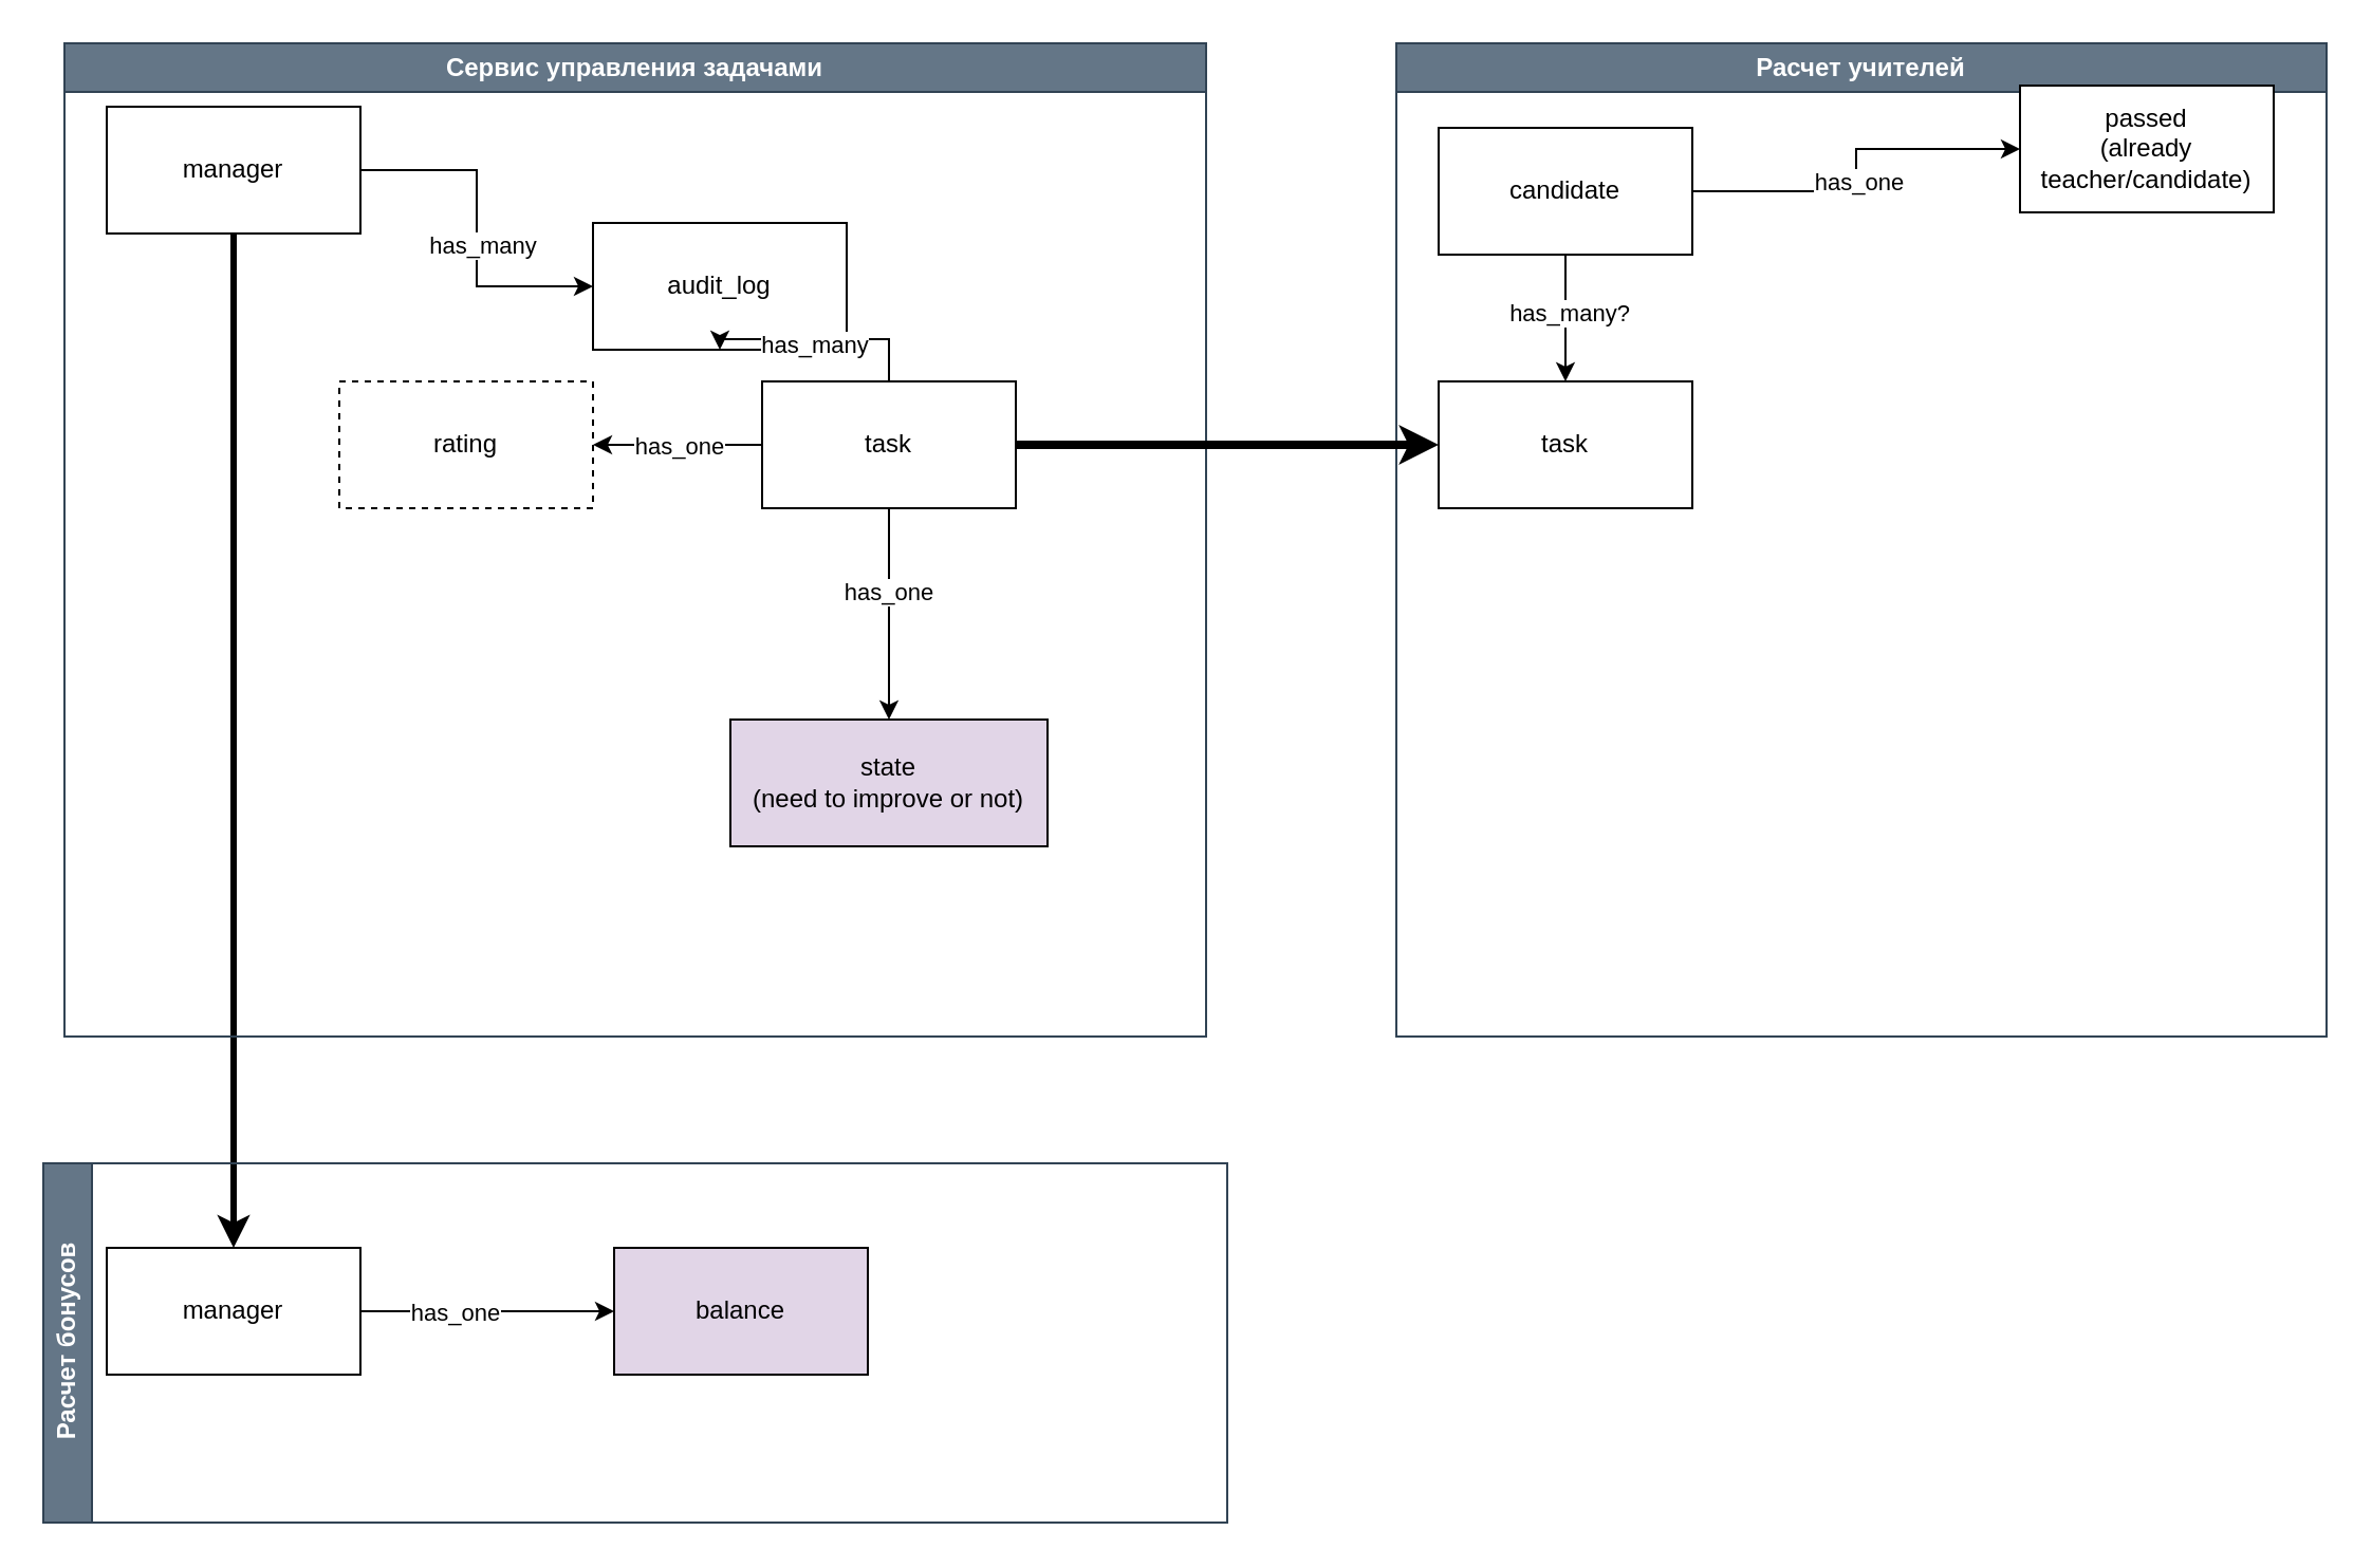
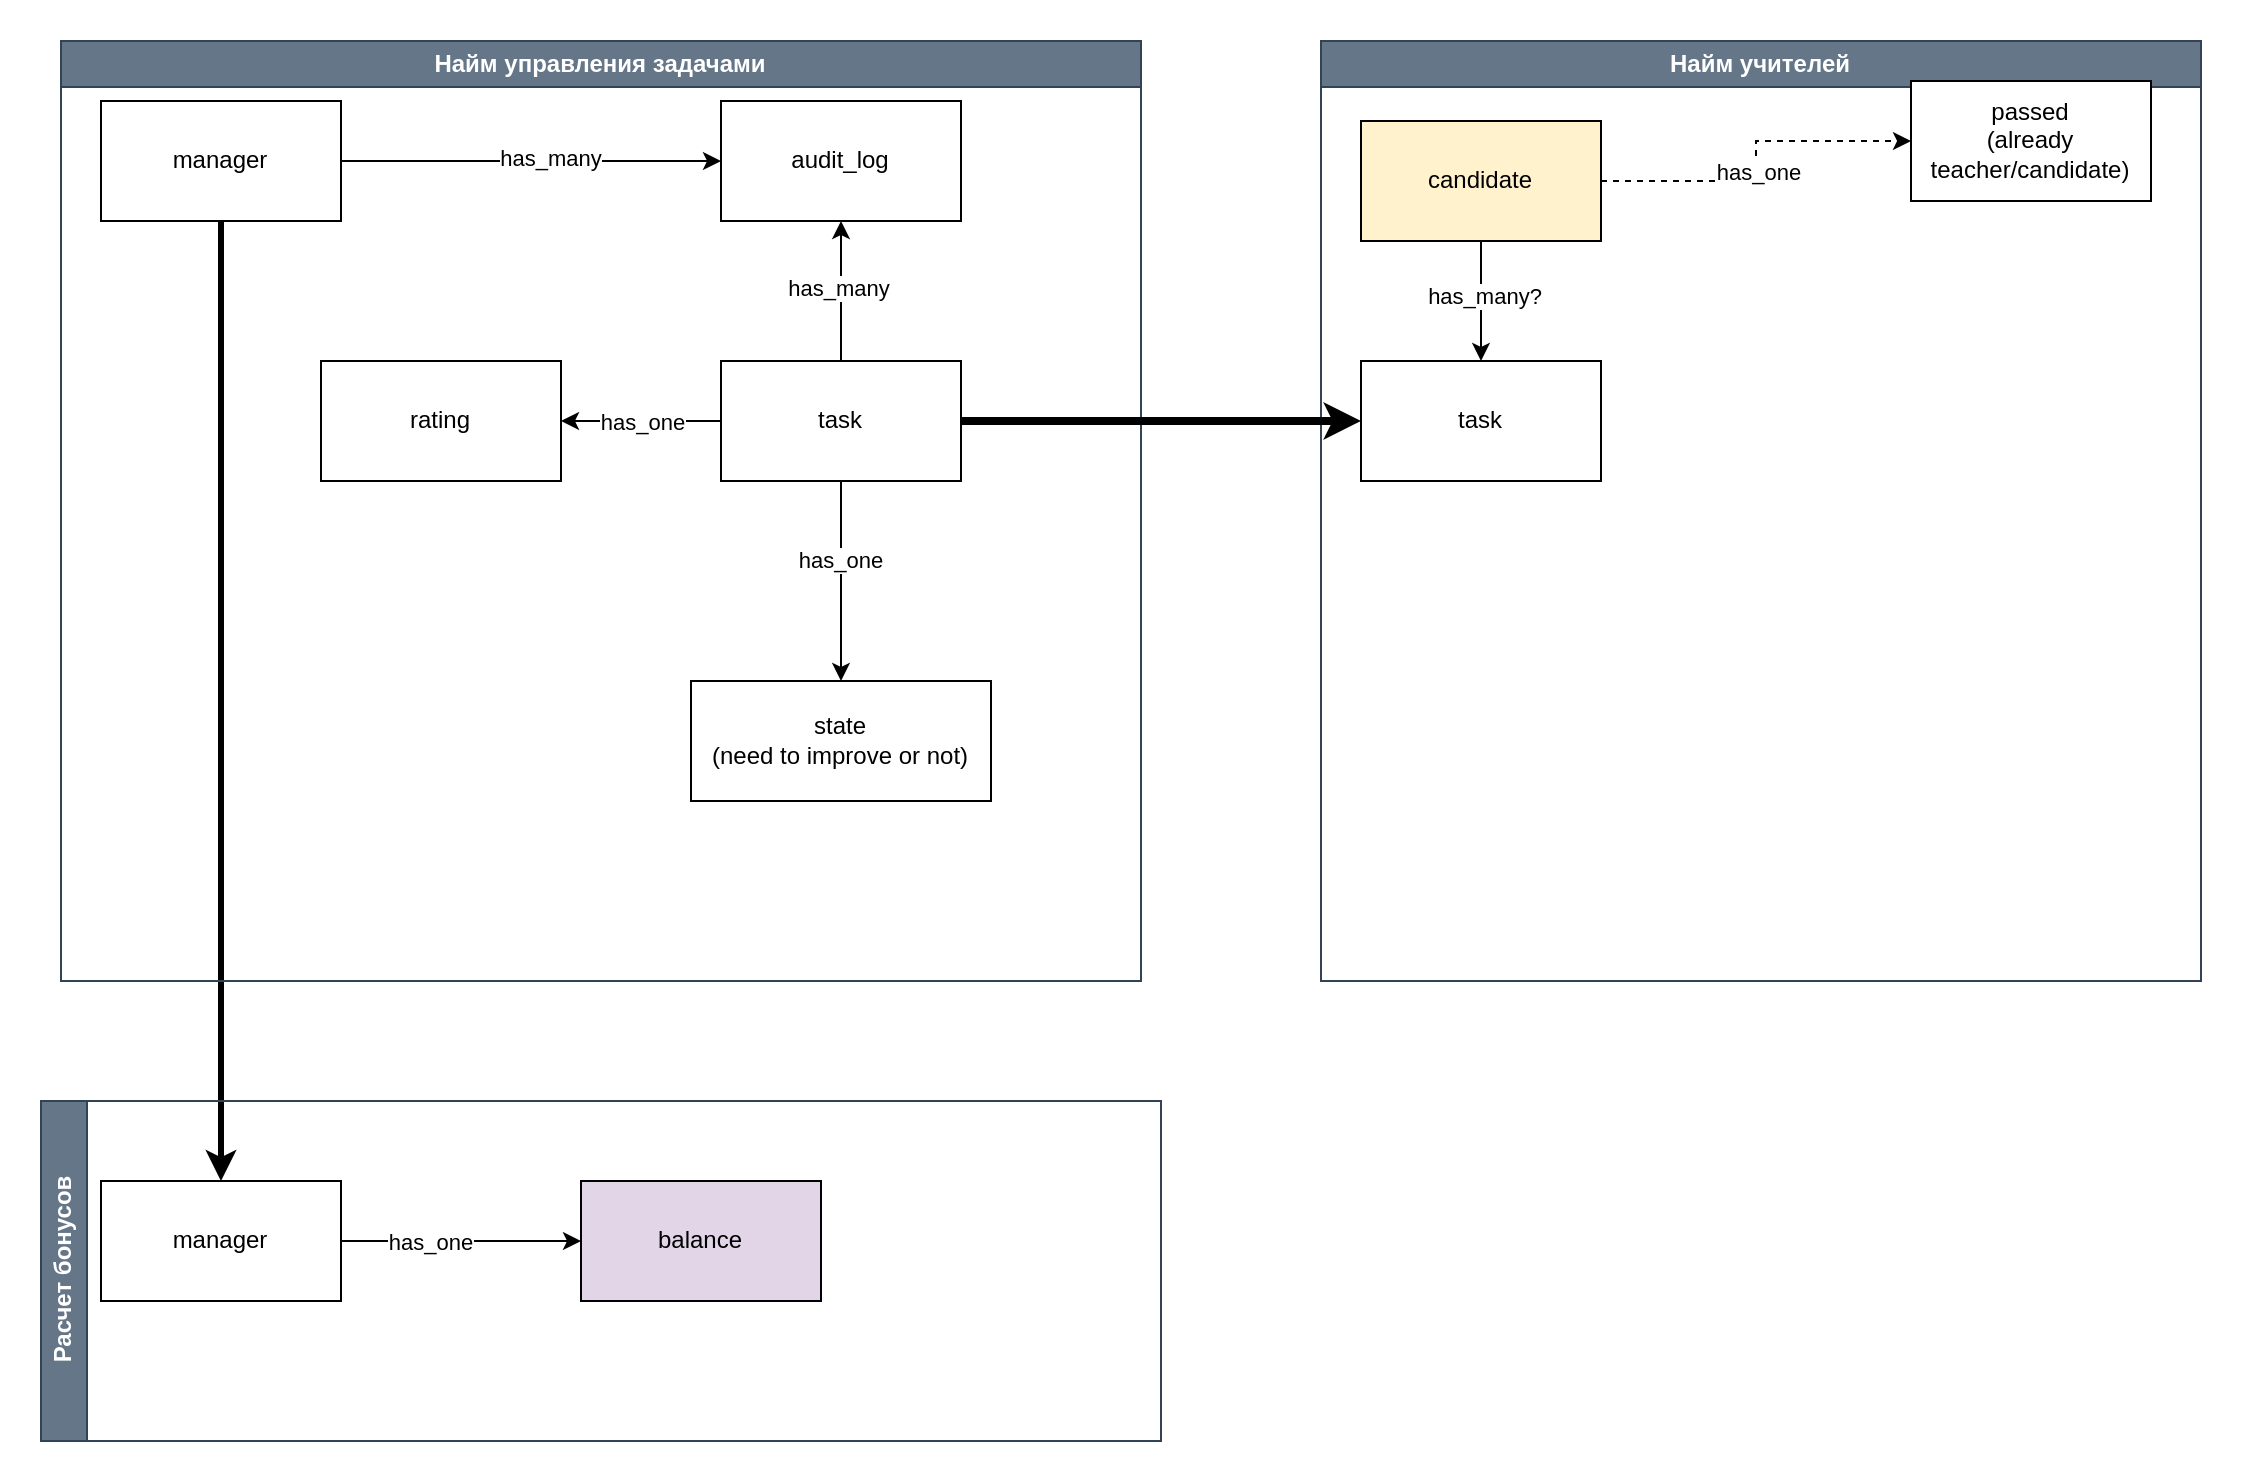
  <mxCell id="0" />
  <mxCell id="1" parent="0" />
  <mxCell id="2" style="edgeStyle=orthogonalEdgeStyle;rounded=0;orthogonalLoop=1;jettySize=auto;html=1;entryX=0.5;entryY=0;entryDx=0;entryDy=0;strokeWidth=3;" edge="1" parent="1" source="6"><mxGeometry relative="1" as="geometry"><mxPoint x="110" y="590" as="targetPoint" /></mxGeometry></mxCell>
- <mxCell id="3" value="Сервис управления задачами" style="swimlane;whiteSpace=wrap;html=1;startSize=23;fillColor=#647687;fontColor=#ffffff;strokeColor=#314354;" vertex="1" parent="1"><mxGeometry x="30" y="20" width="540" height="470" as="geometry" /></mxCell>
+ <mxCell id="3" value="Найм управления задачами" style="swimlane;whiteSpace=wrap;html=1;startSize=23;fillColor=#647687;fontColor=#ffffff;strokeColor=#314354;" vertex="1" parent="1"><mxGeometry x="30" y="20" width="540" height="470" as="geometry" /></mxCell>
  <mxCell id="4" style="edgeStyle=orthogonalEdgeStyle;rounded=0;orthogonalLoop=1;jettySize=auto;html=1;exitX=1;exitY=0.5;exitDx=0;exitDy=0;entryX=0;entryY=0.5;entryDx=0;entryDy=0;" edge="1" parent="3" source="6" target="7"><mxGeometry relative="1" as="geometry" /></mxCell>
  <mxCell id="5" value="has_many" style="edgeLabel;html=1;align=center;verticalAlign=middle;resizable=0;points=[];" vertex="1" connectable="0" parent="4"><mxGeometry x="0.092" y="2" relative="1" as="geometry"><mxPoint as="offset" /></mxGeometry></mxCell>
  <mxCell id="6" value="manager" style="rounded=0;whiteSpace=wrap;html=1;" vertex="1" parent="3"><mxGeometry x="20" y="30" width="120" height="60" as="geometry" /></mxCell>
- <mxCell id="7" value="audit_log" style="rounded=0;whiteSpace=wrap;html=1;" vertex="1" parent="3"><mxGeometry x="250" y="85" width="120" height="60" as="geometry" /></mxCell>
+ <mxCell id="7" value="audit_log" style="rounded=0;whiteSpace=wrap;html=1;" vertex="1" parent="3"><mxGeometry x="330" y="30" width="120" height="60" as="geometry" /></mxCell>
  <mxCell id="8" style="edgeStyle=orthogonalEdgeStyle;rounded=0;orthogonalLoop=1;jettySize=auto;html=1;exitX=0.5;exitY=0;exitDx=0;exitDy=0;entryX=0.5;entryY=1;entryDx=0;entryDy=0;" edge="1" parent="3" source="14" target="7"><mxGeometry relative="1" as="geometry" /></mxCell>
  <mxCell id="9" value="has_many" style="edgeLabel;html=1;align=center;verticalAlign=middle;resizable=0;points=[];" vertex="1" connectable="0" parent="8"><mxGeometry x="0.067" y="2" relative="1" as="geometry"><mxPoint as="offset" /></mxGeometry></mxCell>
  <mxCell id="10" style="edgeStyle=orthogonalEdgeStyle;rounded=0;orthogonalLoop=1;jettySize=auto;html=1;exitX=0;exitY=0.5;exitDx=0;exitDy=0;entryX=1;entryY=0.5;entryDx=0;entryDy=0;" edge="1" parent="3" source="14" target="15"><mxGeometry relative="1" as="geometry" /></mxCell>
  <mxCell id="11" value="has_one" style="edgeLabel;html=1;align=center;verticalAlign=middle;resizable=0;points=[];" vertex="1" connectable="0" parent="10"><mxGeometry x="-0.006" relative="1" as="geometry"><mxPoint as="offset" /></mxGeometry></mxCell>
  <mxCell id="12" style="edgeStyle=orthogonalEdgeStyle;rounded=0;orthogonalLoop=1;jettySize=auto;html=1;exitX=0.5;exitY=1;exitDx=0;exitDy=0;entryX=0.5;entryY=0;entryDx=0;entryDy=0;" edge="1" parent="3" source="14" target="16"><mxGeometry relative="1" as="geometry" /></mxCell>
  <mxCell id="13" value="has_one" style="edgeLabel;html=1;align=center;verticalAlign=middle;resizable=0;points=[];" vertex="1" connectable="0" parent="12"><mxGeometry x="-0.217" y="-1" relative="1" as="geometry"><mxPoint as="offset" /></mxGeometry></mxCell>
  <mxCell id="14" value="task" style="rounded=0;whiteSpace=wrap;html=1;" vertex="1" parent="3"><mxGeometry x="330" y="160" width="120" height="60" as="geometry" /></mxCell>
- <mxCell id="15" value="rating" style="rounded=0;whiteSpace=wrap;html=1;dashed=1;" vertex="1" parent="3"><mxGeometry x="130" y="160" width="120" height="60" as="geometry" /></mxCell>
- <mxCell id="16" value="state&lt;br&gt;&lt;div&gt;(need to improve or not)&lt;/div&gt;" style="rounded=0;whiteSpace=wrap;html=1;fillColor=#e1d5e7;" vertex="1" parent="3"><mxGeometry x="315" y="320" width="150" height="60" as="geometry" /></mxCell>
- <mxCell id="17" value="Расчет учителей" style="swimlane;whiteSpace=wrap;html=1;fillColor=#647687;fontColor=#ffffff;strokeColor=#314354;" vertex="1" parent="1"><mxGeometry y="20" width="440" height="470" as="geometry" x="660" /></mxCell>
- <mxCell id="18" value="" style="edgeStyle=orthogonalEdgeStyle;rounded=0;orthogonalLoop=1;jettySize=auto;html=1;" edge="1" parent="17" source="22" target="24"><mxGeometry relative="1" as="geometry" /></mxCell>
+ <mxCell id="15" value="rating" style="rounded=0;whiteSpace=wrap;html=1;" vertex="1" parent="3"><mxGeometry x="130" y="160" width="120" height="60" as="geometry" /></mxCell>
+ <mxCell id="16" value="state&lt;br&gt;&lt;div&gt;(need to improve or not)&lt;/div&gt;" style="rounded=0;whiteSpace=wrap;html=1;" vertex="1" parent="3"><mxGeometry x="315" y="320" width="150" height="60" as="geometry" /></mxCell>
+ <mxCell id="17" value="Найм учителей" style="swimlane;whiteSpace=wrap;html=1;fillColor=#647687;fontColor=#ffffff;strokeColor=#314354;" vertex="1" parent="1"><mxGeometry y="20" width="440" height="470" as="geometry" x="660" /></mxCell>
+ <mxCell id="18" value="" style="edgeStyle=orthogonalEdgeStyle;rounded=0;orthogonalLoop=1;jettySize=auto;html=1;dashed=1;" edge="1" parent="17" source="22" target="24"><mxGeometry relative="1" as="geometry" /></mxCell>
  <mxCell id="19" value="has_one" style="edgeLabel;html=1;align=center;verticalAlign=middle;resizable=0;points=[];" vertex="1" connectable="0" parent="18"><mxGeometry x="-0.059" y="-1" relative="1" as="geometry"><mxPoint as="offset" /></mxGeometry></mxCell>
  <mxCell id="20" style="edgeStyle=orthogonalEdgeStyle;rounded=0;orthogonalLoop=1;jettySize=auto;html=1;exitX=0.5;exitY=1;exitDx=0;exitDy=0;entryX=0.5;entryY=0;entryDx=0;entryDy=0;" edge="1" parent="17" source="22" target="23"><mxGeometry relative="1" as="geometry" /></mxCell>
  <mxCell id="21" value="has_many?" style="edgeLabel;html=1;align=center;verticalAlign=middle;resizable=0;points=[];" vertex="1" connectable="0" parent="20"><mxGeometry x="-0.101" y="1" relative="1" as="geometry"><mxPoint as="offset" /></mxGeometry></mxCell>
- <mxCell id="22" value="candidate" style="rounded=0;whiteSpace=wrap;html=1;" vertex="1" parent="17"><mxGeometry x="20" y="40" width="120" height="60" as="geometry" /></mxCell>
+ <mxCell id="22" value="candidate" style="rounded=0;whiteSpace=wrap;html=1;fillColor=#fff2cc;" vertex="1" parent="17"><mxGeometry x="20" y="40" width="120" height="60" as="geometry" /></mxCell>
  <mxCell id="23" value="task" style="rounded=0;whiteSpace=wrap;html=1;" vertex="1" parent="17"><mxGeometry x="20" y="160" width="120" height="60" as="geometry" /></mxCell>
  <mxCell id="24" value="passed&lt;div&gt;(already teacher/candidate)&lt;/div&gt;" style="rounded=0;whiteSpace=wrap;html=1;" vertex="1" parent="17"><mxGeometry x="295" y="20" width="120" height="60" as="geometry" /></mxCell>
  <mxCell id="25" value="Расчет бонусов" style="swimlane;horizontal=0;whiteSpace=wrap;html=1;fillColor=#647687;fontColor=#ffffff;strokeColor=#314354;" vertex="1" parent="1"><mxGeometry x="20" y="550" width="560" height="170" as="geometry" /></mxCell>
  <mxCell id="26" style="edgeStyle=orthogonalEdgeStyle;rounded=0;orthogonalLoop=1;jettySize=auto;html=1;exitX=1;exitY=0.5;exitDx=0;exitDy=0;" edge="1" parent="25" source="28" target="29"><mxGeometry relative="1" as="geometry" /></mxCell>
  <mxCell id="27" value="has_one" style="edgeLabel;html=1;align=center;verticalAlign=middle;resizable=0;points=[];" vertex="1" connectable="0" parent="26"><mxGeometry x="-0.274" relative="1" as="geometry"><mxPoint as="offset" /></mxGeometry></mxCell>
  <mxCell id="28" value="manager" style="rounded=0;whiteSpace=wrap;html=1;" vertex="1" parent="25"><mxGeometry x="30" y="40" width="120" height="60" as="geometry" /></mxCell>
  <mxCell id="29" value="balance" style="rounded=0;whiteSpace=wrap;html=1;fillColor=#e1d5e7;" vertex="1" parent="25"><mxGeometry x="270" y="40" width="120" height="60" as="geometry" /></mxCell>
  <mxCell id="30" style="edgeStyle=orthogonalEdgeStyle;rounded=0;orthogonalLoop=1;jettySize=auto;html=1;exitX=1;exitY=0.5;exitDx=0;exitDy=0;strokeWidth=4;" edge="1" parent="1" source="14" target="23"><mxGeometry relative="1" as="geometry" /></mxCell>
